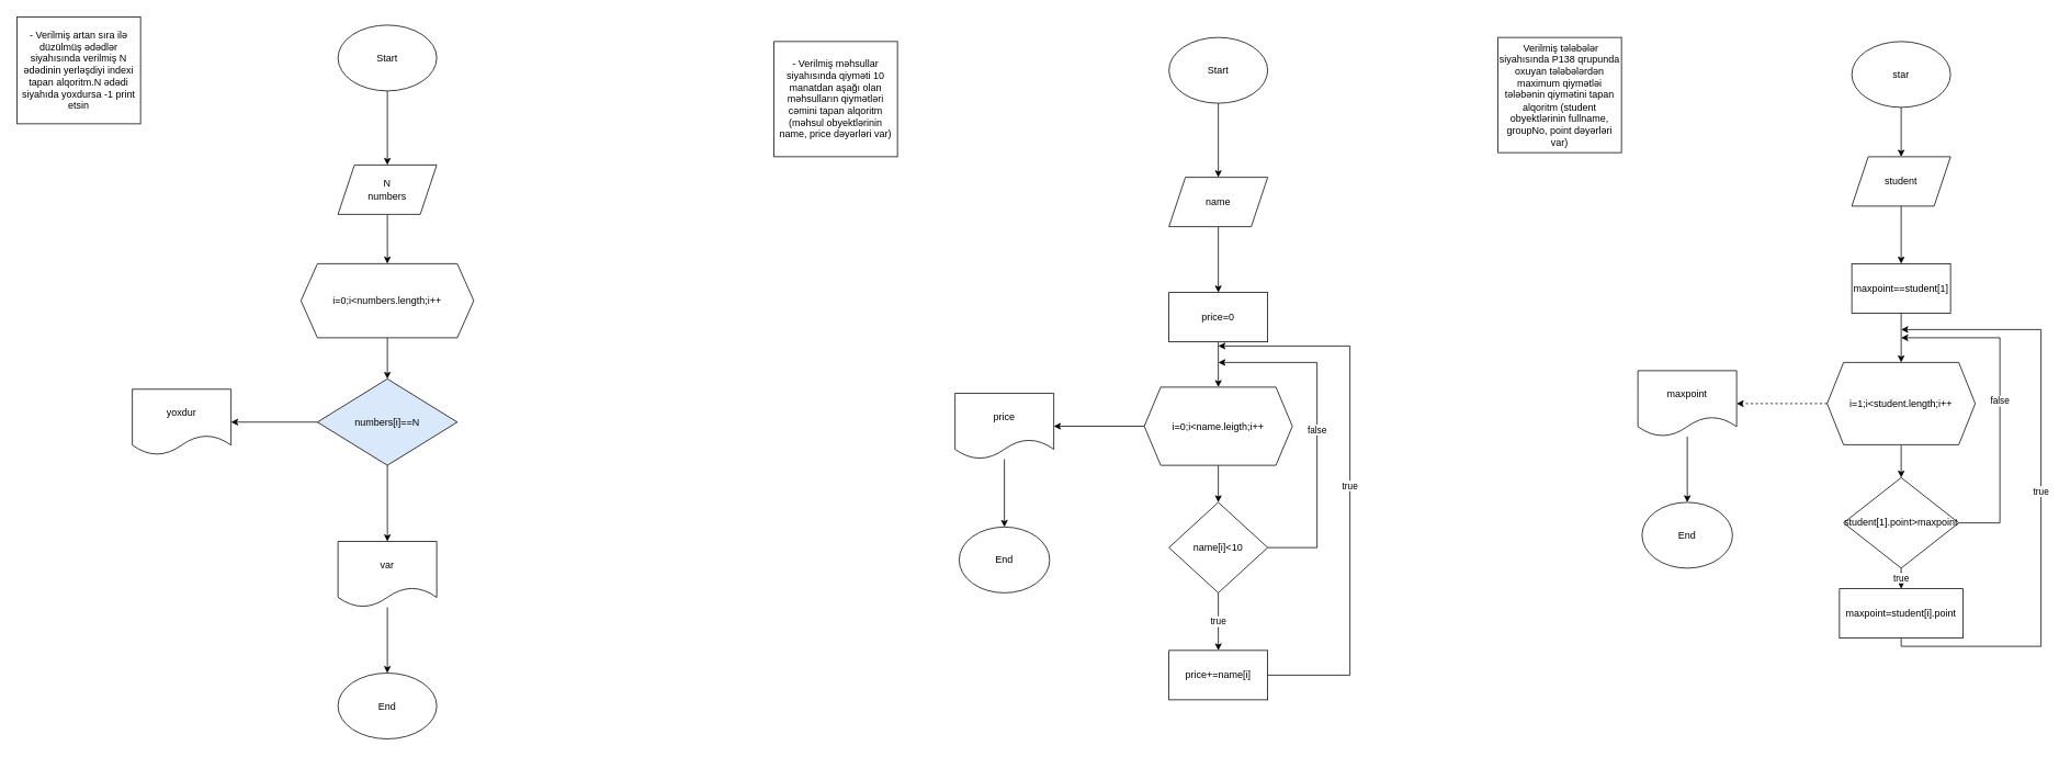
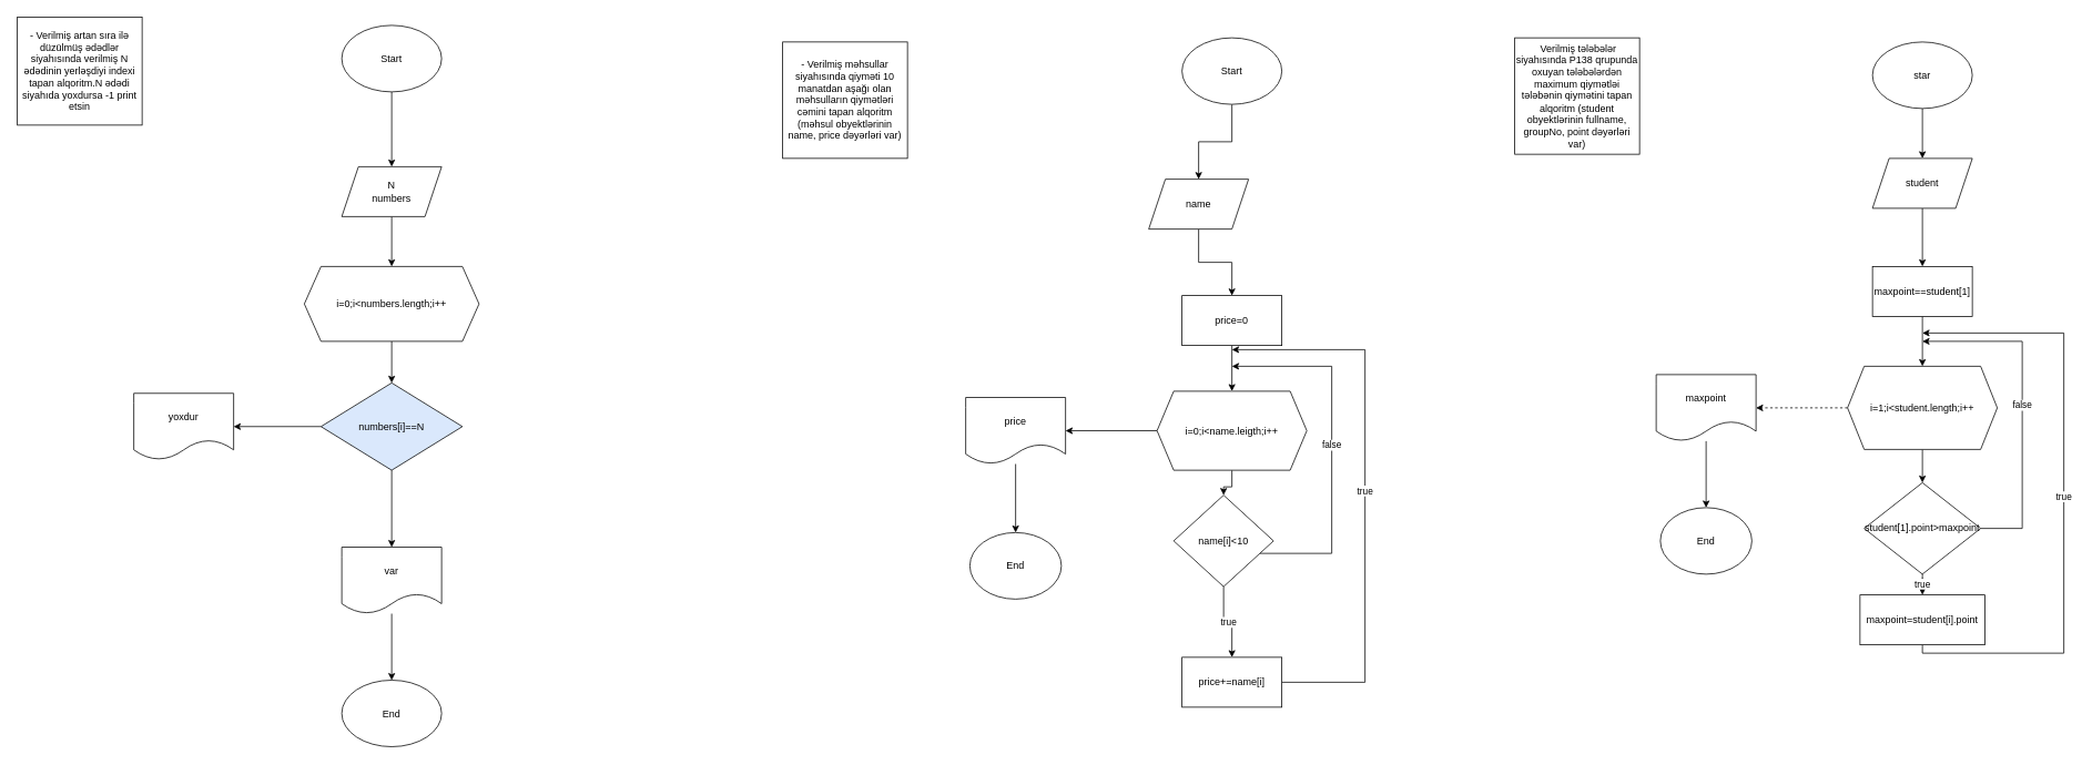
  <mxCell id="0" />
  <mxCell id="1" parent="0" />
  <mxCell id="2" value="- Verilmiş artan sıra ilə düzülmüş ədədlər siyahısında verilmiş N ədədinin yerləşdiyi indexi tapan alqoritm.N ədədi siyahıda yoxdursa -1 print etsin" style="rounded=0;whiteSpace=wrap;html=1;" vertex="1" parent="1"><mxGeometry x="20" y="20" width="150" height="130" as="geometry" /></mxCell>
  <mxCell id="3" value="" style="edgeStyle=orthogonalEdgeStyle;rounded=0;orthogonalLoop=1;jettySize=auto;html=1;" edge="1" parent="1" source="4" target="6"><mxGeometry relative="1" as="geometry" /></mxCell>
  <mxCell id="4" value="Start" style="ellipse;whiteSpace=wrap;html=1;" vertex="1" parent="1"><mxGeometry x="410" y="30" width="120" height="80" as="geometry" /></mxCell>
  <mxCell id="5" value="" style="edgeStyle=orthogonalEdgeStyle;rounded=0;orthogonalLoop=1;jettySize=auto;html=1;" edge="1" parent="1" source="6" target="8"><mxGeometry relative="1" as="geometry" /></mxCell>
  <mxCell id="6" value="N&lt;br&gt;numbers" style="shape=parallelogram;perimeter=parallelogramPerimeter;whiteSpace=wrap;html=1;fixedSize=1;" vertex="1" parent="1"><mxGeometry x="410" y="200" width="120" height="60" as="geometry" /></mxCell>
  <mxCell id="7" value="" style="edgeStyle=orthogonalEdgeStyle;rounded=0;orthogonalLoop=1;jettySize=auto;html=1;" edge="1" parent="1" source="8" target="11"><mxGeometry relative="1" as="geometry" /></mxCell>
  <mxCell id="8" value="i=0;i&amp;lt;numbers.length;i++" style="shape=hexagon;perimeter=hexagonPerimeter2;whiteSpace=wrap;html=1;fixedSize=1;" vertex="1" parent="1"><mxGeometry x="365" y="320" width="210" height="90" as="geometry" /></mxCell>
  <mxCell id="9" value="" style="edgeStyle=orthogonalEdgeStyle;rounded=0;orthogonalLoop=1;jettySize=auto;html=1;" edge="1" parent="1" source="11" target="13"><mxGeometry relative="1" as="geometry" /></mxCell>
  <mxCell id="10" value="" style="edgeStyle=orthogonalEdgeStyle;rounded=0;orthogonalLoop=1;jettySize=auto;html=1;" edge="1" parent="1" source="11" target="14"><mxGeometry relative="1" as="geometry" /></mxCell>
  <mxCell id="11" value="numbers[i]==N" style="rhombus;whiteSpace=wrap;html=1;fillColor=#dae8fc;" vertex="1" parent="1"><mxGeometry x="385" y="460" width="170" height="105" as="geometry" /></mxCell>
  <mxCell id="12" value="" style="edgeStyle=orthogonalEdgeStyle;rounded=0;orthogonalLoop=1;jettySize=auto;html=1;" edge="1" parent="1" source="13" target="15"><mxGeometry relative="1" as="geometry" /></mxCell>
  <mxCell id="13" value="var" style="shape=document;whiteSpace=wrap;html=1;boundedLbl=1;" vertex="1" parent="1"><mxGeometry x="410" y="657.5" width="120" height="80" as="geometry" /></mxCell>
  <mxCell id="14" value="yoxdur" style="shape=document;whiteSpace=wrap;html=1;boundedLbl=1;" vertex="1" parent="1"><mxGeometry x="160" y="472.5" width="120" height="80" as="geometry" /></mxCell>
  <mxCell id="15" value="End" style="ellipse;whiteSpace=wrap;html=1;" vertex="1" parent="1"><mxGeometry x="410" y="817.5" width="120" height="80" as="geometry" /></mxCell>
  <mxCell id="16" value="- Verilmiş məhsullar siyahısında qiyməti 10 manatdan aşağı olan məhsulların qiymətləri cəmini tapan alqoritm (məhsul obyektlərinin name, price dəyərləri var)" style="rounded=0;whiteSpace=wrap;html=1;" vertex="1" parent="1"><mxGeometry x="940" y="50" width="150" height="140" as="geometry" /></mxCell>
  <mxCell id="17" value="" style="edgeStyle=orthogonalEdgeStyle;rounded=0;orthogonalLoop=1;jettySize=auto;html=1;" edge="1" parent="1" source="18" target="20"><mxGeometry relative="1" as="geometry" /></mxCell>
  <mxCell id="18" value="Start" style="ellipse;whiteSpace=wrap;html=1;" vertex="1" parent="1"><mxGeometry x="1420" y="45" width="120" height="80" as="geometry" /></mxCell>
  <mxCell id="19" value="" style="edgeStyle=orthogonalEdgeStyle;rounded=0;orthogonalLoop=1;jettySize=auto;html=1;" edge="1" parent="1" source="20" target="22"><mxGeometry relative="1" as="geometry" /></mxCell>
- <mxCell id="20" value="name" style="shape=parallelogram;perimeter=parallelogramPerimeter;whiteSpace=wrap;html=1;fixedSize=1;" vertex="1" parent="1"><mxGeometry x="1420" y="215" width="120" height="60" as="geometry" /></mxCell>
+ <mxCell id="20" value="name" style="shape=parallelogram;perimeter=parallelogramPerimeter;whiteSpace=wrap;html=1;fixedSize=1;" vertex="1" parent="1"><mxGeometry x="1380" y="215" width="120" height="60" as="geometry" /></mxCell>
  <mxCell id="21" value="" style="edgeStyle=orthogonalEdgeStyle;rounded=0;orthogonalLoop=1;jettySize=auto;html=1;" edge="1" parent="1" source="22" target="25"><mxGeometry relative="1" as="geometry" /></mxCell>
  <mxCell id="22" value="price=0&lt;br&gt;" style="whiteSpace=wrap;html=1;" vertex="1" parent="1"><mxGeometry x="1420" y="355" width="120" height="60" as="geometry" /></mxCell>
  <mxCell id="23" value="" style="edgeStyle=orthogonalEdgeStyle;rounded=0;orthogonalLoop=1;jettySize=auto;html=1;" edge="1" parent="1" source="25" target="28"><mxGeometry relative="1" as="geometry" /></mxCell>
  <mxCell id="24" value="" style="edgeStyle=orthogonalEdgeStyle;rounded=0;orthogonalLoop=1;jettySize=auto;html=1;" edge="1" parent="1" source="25" target="32"><mxGeometry relative="1" as="geometry" /></mxCell>
  <mxCell id="25" value="i=0;i&amp;lt;name.leigth;i++" style="shape=hexagon;perimeter=hexagonPerimeter2;whiteSpace=wrap;html=1;fixedSize=1;" vertex="1" parent="1"><mxGeometry x="1390" y="470" width="180" height="95" as="geometry" /></mxCell>
  <mxCell id="26" value="true" style="edgeStyle=orthogonalEdgeStyle;rounded=0;orthogonalLoop=1;jettySize=auto;html=1;" edge="1" parent="1" source="28" target="30"><mxGeometry relative="1" as="geometry" /></mxCell>
  <mxCell id="27" value="false" style="edgeStyle=orthogonalEdgeStyle;rounded=0;orthogonalLoop=1;jettySize=auto;html=1;" edge="1" parent="1" source="28"><mxGeometry relative="1" as="geometry"><mxPoint x="1480" y="440" as="targetPoint" /><Array as="points"><mxPoint x="1600" y="665" /><mxPoint x="1600" y="440" /></Array></mxGeometry></mxCell>
- <mxCell id="28" value="name[i]&amp;lt;10" style="rhombus;whiteSpace=wrap;html=1;" vertex="1" parent="1"><mxGeometry x="1420" y="610" width="120" height="110" as="geometry" /></mxCell>
+ <mxCell id="28" value="name[i]&amp;lt;10" style="rhombus;whiteSpace=wrap;html=1;" vertex="1" parent="1"><mxGeometry x="1410" y="595" width="120" height="110" as="geometry" /></mxCell>
  <mxCell id="29" value="true" style="edgeStyle=orthogonalEdgeStyle;rounded=0;orthogonalLoop=1;jettySize=auto;html=1;" edge="1" parent="1" source="30"><mxGeometry relative="1" as="geometry"><mxPoint x="1480" y="420" as="targetPoint" /><Array as="points"><mxPoint x="1640" y="820" /><mxPoint x="1640" y="420" /></Array></mxGeometry></mxCell>
  <mxCell id="30" value="price+=name[i]" style="whiteSpace=wrap;html=1;" vertex="1" parent="1"><mxGeometry x="1420" y="790" width="120" height="60" as="geometry" /></mxCell>
  <mxCell id="31" value="" style="edgeStyle=orthogonalEdgeStyle;rounded=0;orthogonalLoop=1;jettySize=auto;html=1;" edge="1" parent="1" source="32" target="33"><mxGeometry relative="1" as="geometry" /></mxCell>
  <mxCell id="32" value="price" style="shape=document;whiteSpace=wrap;html=1;boundedLbl=1;" vertex="1" parent="1"><mxGeometry x="1160" y="477.5" width="120" height="80" as="geometry" /></mxCell>
  <mxCell id="33" value="End" style="ellipse;whiteSpace=wrap;html=1;" vertex="1" parent="1"><mxGeometry x="1165" y="640" width="110" height="80" as="geometry" /></mxCell>
  <mxCell id="34" value="&amp;nbsp;Verilmiş tələbələr siyahısında P138 qrupunda oxuyan tələbələrdən maximum qiymətləi tələbənin qiymətini tapan alqoritm (student obyektlərinin fullname, groupNo, point dəyərləri var)" style="rounded=0;whiteSpace=wrap;html=1;" vertex="1" parent="1"><mxGeometry x="1820" y="45" width="150" height="140" as="geometry" /></mxCell>
  <mxCell id="35" value="" style="edgeStyle=orthogonalEdgeStyle;rounded=0;orthogonalLoop=1;jettySize=auto;html=1;" edge="1" parent="1" source="36" target="38"><mxGeometry relative="1" as="geometry" /></mxCell>
  <mxCell id="36" value="star" style="ellipse;whiteSpace=wrap;html=1;" vertex="1" parent="1"><mxGeometry x="2250" y="50" width="120" height="80" as="geometry" /></mxCell>
  <mxCell id="37" value="" style="edgeStyle=orthogonalEdgeStyle;rounded=0;orthogonalLoop=1;jettySize=auto;html=1;" edge="1" parent="1" source="38" target="40"><mxGeometry relative="1" as="geometry" /></mxCell>
  <mxCell id="38" value="student" style="shape=parallelogram;perimeter=parallelogramPerimeter;whiteSpace=wrap;html=1;fixedSize=1;" vertex="1" parent="1"><mxGeometry x="2250" y="190" width="120" height="60" as="geometry" /></mxCell>
  <mxCell id="39" value="" style="edgeStyle=orthogonalEdgeStyle;rounded=0;orthogonalLoop=1;jettySize=auto;html=1;" edge="1" parent="1" source="40" target="43"><mxGeometry relative="1" as="geometry" /></mxCell>
  <mxCell id="40" value="maxpoint==student[1]" style="whiteSpace=wrap;html=1;" vertex="1" parent="1"><mxGeometry x="2250" y="320" width="120" height="60" as="geometry" /></mxCell>
  <mxCell id="41" value="" style="edgeStyle=orthogonalEdgeStyle;rounded=0;orthogonalLoop=1;jettySize=auto;html=1;dashed=1;" edge="1" parent="1" source="43" target="50"><mxGeometry relative="1" as="geometry" /></mxCell>
  <mxCell id="42" value="" style="edgeStyle=orthogonalEdgeStyle;rounded=0;orthogonalLoop=1;jettySize=auto;html=1;" edge="1" parent="1" source="43" target="46"><mxGeometry relative="1" as="geometry" /></mxCell>
  <mxCell id="43" value="i=1;i&amp;lt;student.length;i++" style="shape=hexagon;perimeter=hexagonPerimeter2;whiteSpace=wrap;html=1;fixedSize=1;" vertex="1" parent="1"><mxGeometry x="2220" y="440" width="180" height="100" as="geometry" /></mxCell>
  <mxCell id="44" value="true" style="edgeStyle=orthogonalEdgeStyle;rounded=0;orthogonalLoop=1;jettySize=auto;html=1;" edge="1" parent="1" source="46" target="48"><mxGeometry relative="1" as="geometry" /></mxCell>
  <mxCell id="45" value="false" style="edgeStyle=orthogonalEdgeStyle;rounded=0;orthogonalLoop=1;jettySize=auto;html=1;" edge="1" parent="1" source="46"><mxGeometry relative="1" as="geometry"><mxPoint x="2310" y="410" as="targetPoint" /><Array as="points"><mxPoint x="2430" y="635" /><mxPoint x="2430" y="410" /></Array></mxGeometry></mxCell>
  <mxCell id="46" value="student[1].point&amp;gt;maxpoint" style="rhombus;whiteSpace=wrap;html=1;" vertex="1" parent="1"><mxGeometry x="2240" y="580" width="140" height="110" as="geometry" /></mxCell>
  <mxCell id="47" value="true" style="edgeStyle=orthogonalEdgeStyle;rounded=0;orthogonalLoop=1;jettySize=auto;html=1;" edge="1" parent="1" source="48"><mxGeometry relative="1" as="geometry"><mxPoint x="2310" y="400" as="targetPoint" /><Array as="points"><mxPoint x="2480" y="785" /><mxPoint x="2480" y="400" /></Array></mxGeometry></mxCell>
  <mxCell id="48" value="maxpoint=student[i].point" style="whiteSpace=wrap;html=1;" vertex="1" parent="1"><mxGeometry x="2235" y="715" width="150" height="60" as="geometry" /></mxCell>
  <mxCell id="49" value="" style="edgeStyle=orthogonalEdgeStyle;rounded=0;orthogonalLoop=1;jettySize=auto;html=1;" edge="1" parent="1" source="50" target="51"><mxGeometry relative="1" as="geometry" /></mxCell>
  <mxCell id="50" value="maxpoint" style="shape=document;whiteSpace=wrap;html=1;boundedLbl=1;" vertex="1" parent="1"><mxGeometry x="1990" y="450" width="120" height="80" as="geometry" /></mxCell>
  <mxCell id="51" value="End" style="ellipse;whiteSpace=wrap;html=1;" vertex="1" parent="1"><mxGeometry x="1995" y="610" width="110" height="80" as="geometry" /></mxCell>
